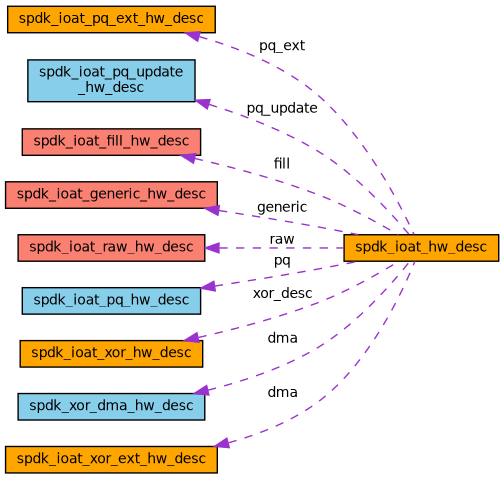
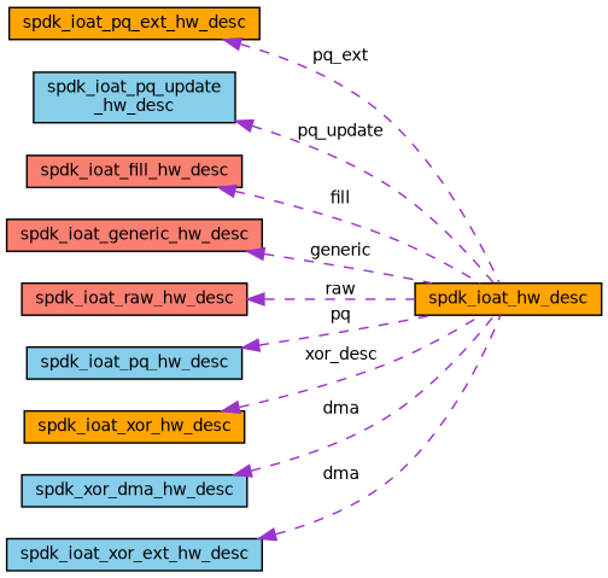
  digraph {
    rankdir=LR
    node [color=black fillcolor=skyblue fontname=Helvetica fontsize=10 shape=record style=filled]
    edge [color=darkorchid3 dir=back fontname=Helvetica fontsize=10 labelfontname=Helvetica labelfontsize=10 style=dashed]
    n1 [fillcolor=orange fontcolor=black height=0.2 label=spdk_ioat_hw_desc width=0.4]
    n2 [fillcolor=orange height=0.2 label=spdk_ioat_pq_ext_hw_desc width=0.4]
    n3 [height=0.2 label="spdk_ioat_pq_update\l_hw_desc" width=0.4]
    n4 [fillcolor=salmon height=0.2 label=spdk_ioat_fill_hw_desc width=0.4]
    n5 [fillcolor=salmon height=0.2 label=spdk_ioat_generic_hw_desc width=0.4]
    n6 [fillcolor=salmon height=0.2 label=spdk_ioat_raw_hw_desc width=0.4]
    n7 [height=0.2 label=spdk_ioat_pq_hw_desc width=0.4]
    n8 [fillcolor=orange height=0.2 label=spdk_ioat_xor_hw_desc width=0.4]
    n9 [height=0.2 label=spdk_xor_dma_hw_desc width=0.4]
-   n10 [fillcolor=orange height=0.2 label=spdk_ioat_xor_ext_hw_desc width=0.4]
+   n10 [height=0.2 label=spdk_ioat_xor_ext_hw_desc width=0.4]
    n2 -> n1 [label=" pq_ext"]
    n3 -> n1 [label=" pq_update"]
    n4 -> n1 [label=" fill"]
    n5 -> n1 [label=" generic"]
    n6 -> n1 [label=" raw"]
    n7 -> n1 [label=" pq"]
    n8 -> n1 [label=" xor_desc"]
    n9 -> n1 [label=" dma"]
    n10 -> n1 [label=" dma"]
  }
